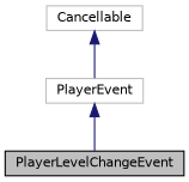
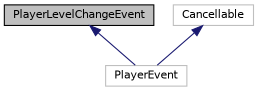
  digraph {
    node [color=grey75 fillcolor=white fontname=Helvetica fontsize=10 shape=record style=filled]
    edge [color=midnightblue dir=back fontname=Helvetica fontsize=10 labelfontname=Helvetica labelfontsize=10 style=solid]
    n1 [color=black fillcolor=grey75 fontcolor=black height=0.2 label=PlayerLevelChangeEvent width=0.4]
    n2 [height=0.2 label=PlayerEvent width=0.4]
    n3 [height=0.2 label=Cancellable width=0.4]
-   n2 -> n1
+   n1 -> n2
    n3 -> n2
  }
